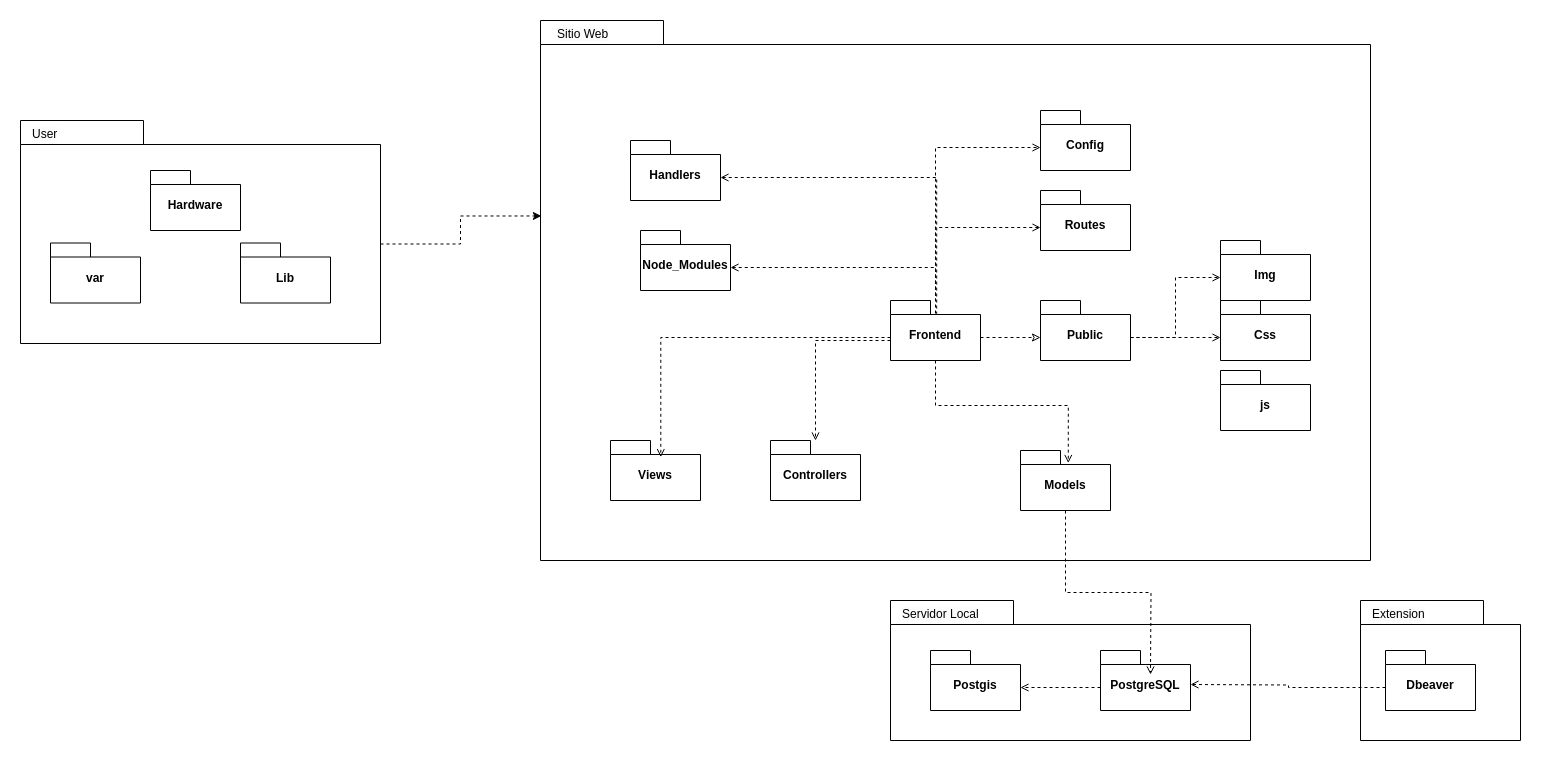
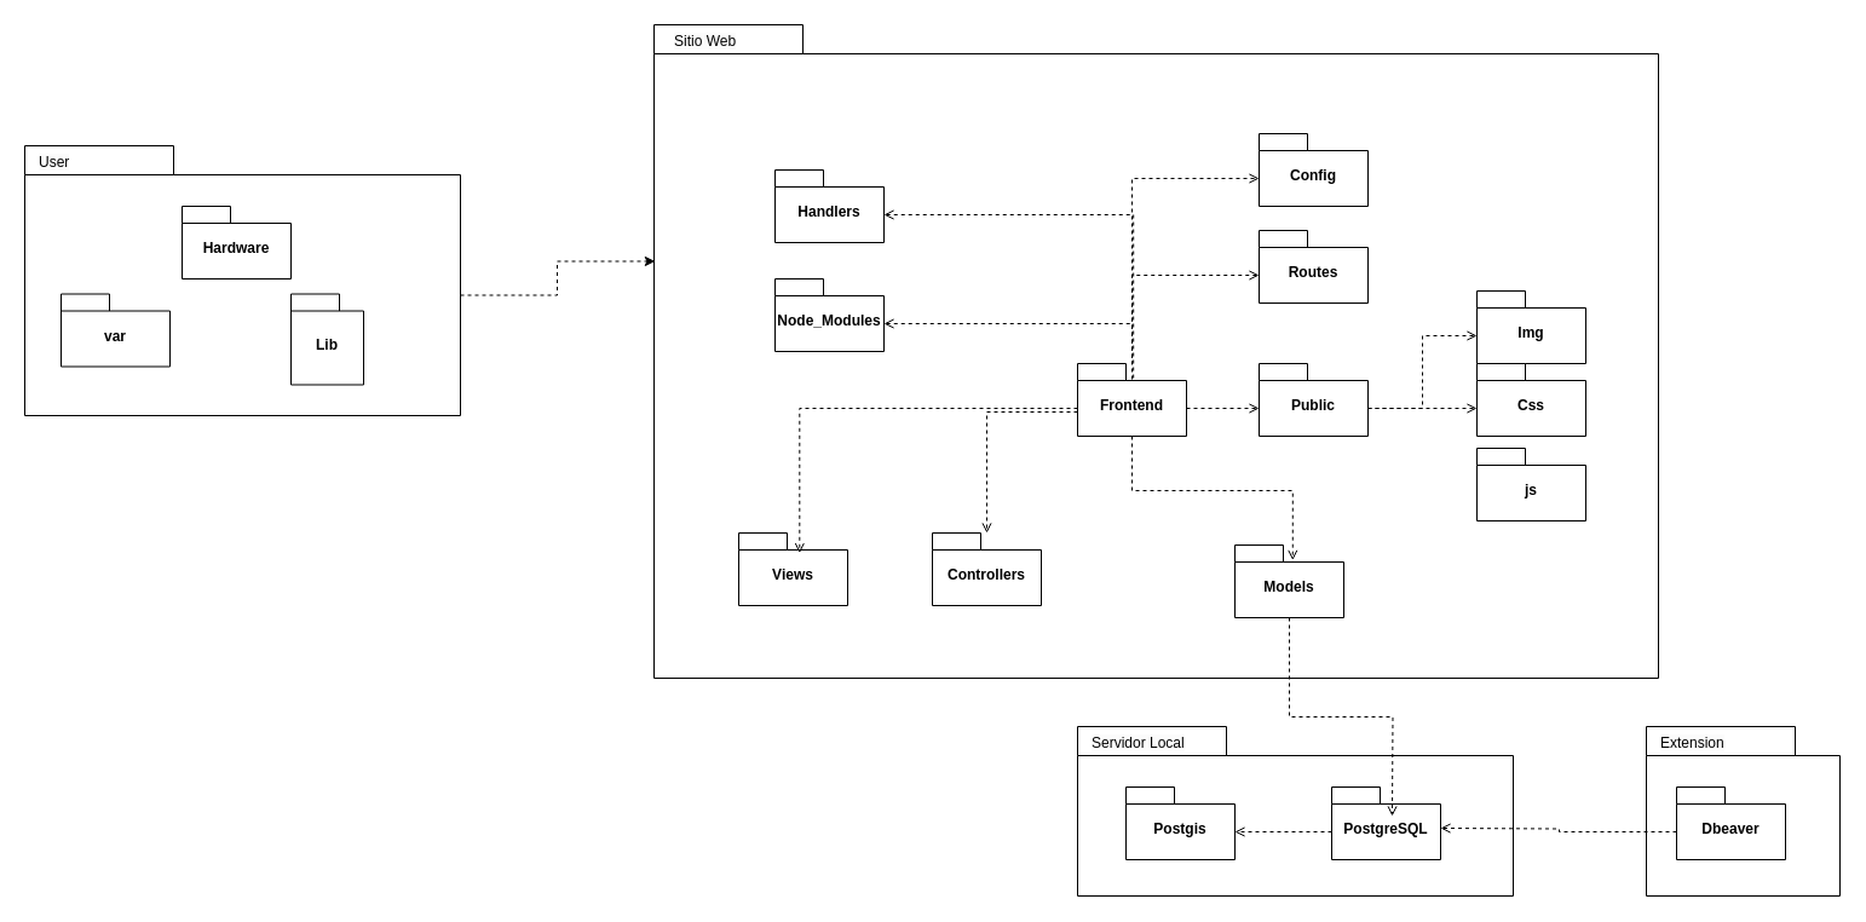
  <mxCell id="0" />
  <mxCell id="1" parent="0" />
  <mxCell id="2" value="" style="shape=folder;fontStyle=1;spacingTop=10;tabWidth=123;tabHeight=24;tabPosition=left;html=1;rounded=0;shadow=0;comic=0;labelBackgroundColor=none;strokeColor=#000000;strokeWidth=1;fillColor=#ffffff;fontFamily=Verdana;fontSize=10;fontColor=#000000;align=center;container=0;" vertex="1" parent="1"><mxGeometry x="540" y="20" width="830" height="540" as="geometry" /></mxCell>
  <mxCell id="3" value="&lt;span style=&quot;color: rgb(0, 0, 0); font-family: Helvetica; font-size: 12px; font-style: normal; font-variant-ligatures: normal; font-variant-caps: normal; font-weight: 400; letter-spacing: normal; orphans: 2; text-align: left; text-indent: 0px; text-transform: none; widows: 2; word-spacing: 0px; -webkit-text-stroke-width: 0px; white-space: normal; background-color: rgb(251, 251, 251); text-decoration-thickness: initial; text-decoration-style: initial; text-decoration-color: initial; display: inline !important; float: none;&quot;&gt;Sitio Web&lt;/span&gt;" style="text;whiteSpace=wrap;html=1;" vertex="1" parent="1"><mxGeometry x="555" y="20" width="70" height="28" as="geometry" /></mxCell>
  <mxCell id="4" style="edgeStyle=orthogonalEdgeStyle;rounded=0;orthogonalLoop=1;jettySize=auto;html=1;dashed=1;endArrow=open;endFill=0;" edge="1" parent="1" source="5" target="15"><mxGeometry relative="1" as="geometry"><Array as="points"><mxPoint x="815" y="340" /></Array></mxGeometry></mxCell>
  <mxCell id="5" value="Frontend" style="shape=folder;fontStyle=1;spacingTop=10;tabWidth=40;tabHeight=14;tabPosition=left;html=1;whiteSpace=wrap;" vertex="1" parent="1"><mxGeometry x="890" y="300" width="90" height="60" as="geometry" /></mxCell>
  <mxCell id="6" value="Public" style="shape=folder;fontStyle=1;spacingTop=10;tabWidth=40;tabHeight=14;tabPosition=left;html=1;whiteSpace=wrap;" vertex="1" parent="1"><mxGeometry x="1040" y="300" width="90" height="60" as="geometry" /></mxCell>
  <mxCell id="7" value="Img" style="shape=folder;fontStyle=1;spacingTop=10;tabWidth=40;tabHeight=14;tabPosition=left;html=1;whiteSpace=wrap;" vertex="1" parent="1"><mxGeometry x="1220" y="240" width="90" height="60" as="geometry" /></mxCell>
  <mxCell id="8" value="Css" style="shape=folder;fontStyle=1;spacingTop=10;tabWidth=40;tabHeight=14;tabPosition=left;html=1;whiteSpace=wrap;" vertex="1" parent="1"><mxGeometry x="1220" y="300" width="90" height="60" as="geometry" /></mxCell>
  <mxCell id="9" value="js" style="shape=folder;fontStyle=1;spacingTop=10;tabWidth=40;tabHeight=14;tabPosition=left;html=1;whiteSpace=wrap;" vertex="1" parent="1"><mxGeometry x="1220" y="370" width="90" height="60" as="geometry" /></mxCell>
  <mxCell id="10" style="edgeStyle=orthogonalEdgeStyle;rounded=0;orthogonalLoop=1;jettySize=auto;html=1;exitX=0;exitY=0;exitDx=90;exitDy=37;exitPerimeter=0;entryX=0;entryY=0;entryDx=0;entryDy=37;entryPerimeter=0;dashed=1;endArrow=open;endFill=0;" edge="1" parent="1" source="6" target="7"><mxGeometry relative="1" as="geometry" /></mxCell>
  <mxCell id="11" value="Views" style="shape=folder;fontStyle=1;spacingTop=10;tabWidth=40;tabHeight=14;tabPosition=left;html=1;whiteSpace=wrap;" vertex="1" parent="1"><mxGeometry x="610" y="440" width="90" height="60" as="geometry" /></mxCell>
  <mxCell id="12" value="Config" style="shape=folder;fontStyle=1;spacingTop=10;tabWidth=40;tabHeight=14;tabPosition=left;html=1;whiteSpace=wrap;" vertex="1" parent="1"><mxGeometry x="1040" y="110" width="90" height="60" as="geometry" /></mxCell>
  <mxCell id="13" style="edgeStyle=orthogonalEdgeStyle;rounded=0;orthogonalLoop=1;jettySize=auto;html=1;exitX=0;exitY=0;exitDx=90;exitDy=37;exitPerimeter=0;entryX=0;entryY=0;entryDx=0;entryDy=37;entryPerimeter=0;dashed=1;endArrow=open;endFill=0;" edge="1" parent="1" source="6" target="8"><mxGeometry relative="1" as="geometry"><mxPoint x="1140" y="347" as="sourcePoint" /><mxPoint x="1230" y="287" as="targetPoint" /></mxGeometry></mxCell>
- <mxCell id="14" style="edgeStyle=orthogonalEdgeStyle;rounded=0;orthogonalLoop=1;jettySize=auto;html=1;exitX=0;exitY=0;exitDx=90;exitDy=37;exitPerimeter=0;entryX=0;entryY=0;entryDx=0;entryDy=37;entryPerimeter=0;dashed=1;endArrow=classic;endFill=0;" edge="1" parent="1" source="5" target="6"><mxGeometry relative="1" as="geometry"><mxPoint x="980" y="380" as="sourcePoint" /><mxPoint x="1070" y="380" as="targetPoint" /></mxGeometry></mxCell>
+ <mxCell id="14" style="edgeStyle=orthogonalEdgeStyle;rounded=0;orthogonalLoop=1;jettySize=auto;html=1;exitX=0;exitY=0;exitDx=90;exitDy=37;exitPerimeter=0;entryX=0;entryY=0;entryDx=0;entryDy=37;entryPerimeter=0;dashed=1;endArrow=open;endFill=0;" edge="1" parent="1" source="5" target="6"><mxGeometry relative="1" as="geometry"><mxPoint x="980" y="380" as="sourcePoint" /><mxPoint x="1070" y="380" as="targetPoint" /></mxGeometry></mxCell>
  <mxCell id="15" value="Controllers" style="shape=folder;fontStyle=1;spacingTop=10;tabWidth=40;tabHeight=14;tabPosition=left;html=1;whiteSpace=wrap;" vertex="1" parent="1"><mxGeometry x="770" y="440" width="90" height="60" as="geometry" /></mxCell>
- <mxCell id="16" value="Handlers" style="shape=folder;fontStyle=1;spacingTop=10;tabWidth=40;tabHeight=14;tabPosition=left;html=1;whiteSpace=wrap;" vertex="1" parent="1"><mxGeometry x="630" y="140" width="90" height="60" as="geometry" /></mxCell>
+ <mxCell id="16" value="Handlers" style="shape=folder;fontStyle=1;spacingTop=10;tabWidth=40;tabHeight=14;tabPosition=left;html=1;whiteSpace=wrap;" vertex="1" parent="1"><mxGeometry x="640" y="140" width="90" height="60" as="geometry" /></mxCell>
  <mxCell id="17" value="Models" style="shape=folder;fontStyle=1;spacingTop=10;tabWidth=40;tabHeight=14;tabPosition=left;html=1;whiteSpace=wrap;" vertex="1" parent="1"><mxGeometry x="1020" y="450" width="90" height="60" as="geometry" /></mxCell>
  <mxCell id="18" style="edgeStyle=orthogonalEdgeStyle;rounded=0;orthogonalLoop=1;jettySize=auto;html=1;exitX=0;exitY=0;exitDx=90;exitDy=37;exitPerimeter=0;endArrow=none;endFill=0;startArrow=open;startFill=0;dashed=1;" edge="1" parent="1" source="19" target="5"><mxGeometry relative="1" as="geometry" /></mxCell>
  <mxCell id="19" value="Node_Modules" style="shape=folder;fontStyle=1;spacingTop=10;tabWidth=40;tabHeight=14;tabPosition=left;html=1;whiteSpace=wrap;" vertex="1" parent="1"><mxGeometry x="640" y="230" width="90" height="60" as="geometry" /></mxCell>
  <mxCell id="20" value="Routes" style="shape=folder;fontStyle=1;spacingTop=10;tabWidth=40;tabHeight=14;tabPosition=left;html=1;whiteSpace=wrap;" vertex="1" parent="1"><mxGeometry x="1040" y="190" width="90" height="60" as="geometry" /></mxCell>
  <mxCell id="21" style="edgeStyle=orthogonalEdgeStyle;rounded=0;orthogonalLoop=1;jettySize=auto;html=1;exitX=0;exitY=0;exitDx=0;exitDy=37;exitPerimeter=0;entryX=0.559;entryY=0.278;entryDx=0;entryDy=0;entryPerimeter=0;dashed=1;endArrow=open;endFill=0;" edge="1" parent="1" source="5" target="11"><mxGeometry relative="1" as="geometry"><mxPoint x="720" y="390" as="sourcePoint" /><mxPoint x="780" y="390" as="targetPoint" /></mxGeometry></mxCell>
  <mxCell id="22" style="edgeStyle=orthogonalEdgeStyle;rounded=0;orthogonalLoop=1;jettySize=auto;html=1;exitX=0;exitY=0;exitDx=40;exitDy=14;exitPerimeter=0;entryX=0;entryY=0;entryDx=0;entryDy=37;entryPerimeter=0;endArrow=open;endFill=0;dashed=1;" edge="1" parent="1" source="5" target="12"><mxGeometry relative="1" as="geometry"><Array as="points"><mxPoint x="935" y="314" /><mxPoint x="935" y="147" /></Array></mxGeometry></mxCell>
  <mxCell id="23" style="edgeStyle=orthogonalEdgeStyle;rounded=0;orthogonalLoop=1;jettySize=auto;html=1;exitX=0;exitY=0;exitDx=90;exitDy=37;exitPerimeter=0;endArrow=none;endFill=0;startArrow=open;startFill=0;dashed=1;entryX=0.513;entryY=0.222;entryDx=0;entryDy=0;entryPerimeter=0;" edge="1" parent="1" source="16" target="5"><mxGeometry relative="1" as="geometry"><mxPoint x="740" y="180" as="sourcePoint" /><mxPoint x="945" y="213" as="targetPoint" /></mxGeometry></mxCell>
  <mxCell id="24" style="edgeStyle=orthogonalEdgeStyle;rounded=0;orthogonalLoop=1;jettySize=auto;html=1;exitX=0;exitY=0;exitDx=0;exitDy=37;exitPerimeter=0;endArrow=none;endFill=0;startArrow=open;startFill=0;dashed=1;" edge="1" parent="1" source="20" target="5"><mxGeometry relative="1" as="geometry"><mxPoint x="740" y="230" as="sourcePoint" /><mxPoint x="945" y="263" as="targetPoint" /></mxGeometry></mxCell>
  <mxCell id="25" style="edgeStyle=orthogonalEdgeStyle;rounded=0;orthogonalLoop=1;jettySize=auto;html=1;exitX=0.5;exitY=1;exitDx=0;exitDy=0;exitPerimeter=0;entryX=0.531;entryY=0.208;entryDx=0;entryDy=0;entryPerimeter=0;endArrow=open;endFill=0;dashed=1;" edge="1" parent="1" source="5" target="17"><mxGeometry relative="1" as="geometry" /></mxCell>
  <mxCell id="26" value="" style="shape=folder;fontStyle=1;spacingTop=10;tabWidth=123;tabHeight=24;tabPosition=left;html=1;rounded=0;shadow=0;comic=0;labelBackgroundColor=none;strokeColor=#000000;strokeWidth=1;fillColor=#ffffff;fontFamily=Verdana;fontSize=10;fontColor=#000000;align=center;container=0;" vertex="1" parent="1"><mxGeometry x="20" y="120" width="360" height="223" as="geometry" /></mxCell>
  <mxCell id="27" value="&lt;span style=&quot;color: rgb(0, 0, 0); font-family: Helvetica; font-size: 12px; font-style: normal; font-variant-ligatures: normal; font-variant-caps: normal; font-weight: 400; letter-spacing: normal; orphans: 2; text-align: left; text-indent: 0px; text-transform: none; widows: 2; word-spacing: 0px; -webkit-text-stroke-width: 0px; white-space: normal; background-color: rgb(251, 251, 251); text-decoration-thickness: initial; text-decoration-style: initial; text-decoration-color: initial; display: inline !important; float: none;&quot;&gt;User&lt;/span&gt;" style="text;whiteSpace=wrap;html=1;" vertex="1" parent="1"><mxGeometry x="30" y="120" width="70" height="28" as="geometry" /></mxCell>
  <mxCell id="28" value="Hardware" style="shape=folder;fontStyle=1;spacingTop=10;tabWidth=40;tabHeight=14;tabPosition=left;html=1;whiteSpace=wrap;" vertex="1" parent="1"><mxGeometry x="150" y="170" width="90" height="60" as="geometry" /></mxCell>
- <mxCell id="29" value="Lib" style="shape=folder;fontStyle=1;spacingTop=10;tabWidth=40;tabHeight=14;tabPosition=left;html=1;whiteSpace=wrap;" vertex="1" parent="1"><mxGeometry x="240" y="242.5" width="90" height="60" as="geometry" /></mxCell>
+ <mxCell id="29" value="Lib" style="shape=folder;fontStyle=1;spacingTop=10;tabWidth=40;tabHeight=14;tabPosition=left;html=1;whiteSpace=wrap;" vertex="1" parent="1"><mxGeometry x="240" y="242.5" width="60" height="75" as="geometry" /></mxCell>
  <mxCell id="30" value="var" style="shape=folder;fontStyle=1;spacingTop=10;tabWidth=40;tabHeight=14;tabPosition=left;html=1;whiteSpace=wrap;" vertex="1" parent="1"><mxGeometry x="50" y="242.5" width="90" height="60" as="geometry" /></mxCell>
  <mxCell id="31" style="edgeStyle=orthogonalEdgeStyle;rounded=0;orthogonalLoop=1;jettySize=auto;html=1;exitX=0;exitY=0;exitDx=360;exitDy=123.5;exitPerimeter=0;entryX=0.001;entryY=0.362;entryDx=0;entryDy=0;entryPerimeter=0;dashed=1;" edge="1" parent="1" source="26" target="2"><mxGeometry relative="1" as="geometry" /></mxCell>
  <mxCell id="32" value="" style="shape=folder;fontStyle=1;spacingTop=10;tabWidth=123;tabHeight=24;tabPosition=left;html=1;rounded=0;shadow=0;comic=0;labelBackgroundColor=none;strokeColor=#000000;strokeWidth=1;fillColor=#ffffff;fontFamily=Verdana;fontSize=10;fontColor=#000000;align=center;container=0;" vertex="1" parent="1"><mxGeometry x="890" y="600" width="360" height="140" as="geometry" /></mxCell>
  <mxCell id="33" value="&lt;span style=&quot;color: rgb(0, 0, 0); font-family: Helvetica; font-size: 12px; font-style: normal; font-variant-ligatures: normal; font-variant-caps: normal; font-weight: 400; letter-spacing: normal; orphans: 2; text-align: left; text-indent: 0px; text-transform: none; widows: 2; word-spacing: 0px; -webkit-text-stroke-width: 0px; white-space: normal; background-color: rgb(251, 251, 251); text-decoration-thickness: initial; text-decoration-style: initial; text-decoration-color: initial; display: inline !important; float: none;&quot;&gt;Servidor Local&lt;/span&gt;" style="text;whiteSpace=wrap;html=1;" vertex="1" parent="1"><mxGeometry x="900" y="600" width="90" height="28" as="geometry" /></mxCell>
  <mxCell id="34" value="PostgreSQL" style="shape=folder;fontStyle=1;spacingTop=10;tabWidth=40;tabHeight=14;tabPosition=left;html=1;whiteSpace=wrap;" vertex="1" parent="1"><mxGeometry x="1100" y="650" width="90" height="60" as="geometry" /></mxCell>
  <mxCell id="35" value="Postgis" style="shape=folder;fontStyle=1;spacingTop=10;tabWidth=40;tabHeight=14;tabPosition=left;html=1;whiteSpace=wrap;" vertex="1" parent="1"><mxGeometry x="930" y="650" width="90" height="60" as="geometry" /></mxCell>
  <mxCell id="36" style="edgeStyle=orthogonalEdgeStyle;rounded=0;orthogonalLoop=1;jettySize=auto;html=1;entryX=0;entryY=0;entryDx=90;entryDy=37;entryPerimeter=0;endArrow=open;endFill=0;dashed=1;exitX=0;exitY=0;exitDx=0;exitDy=37;exitPerimeter=0;" edge="1" parent="1" source="34" target="35"><mxGeometry relative="1" as="geometry"><mxPoint x="870" y="580" as="sourcePoint" /><mxPoint x="1078" y="472" as="targetPoint" /></mxGeometry></mxCell>
  <mxCell id="37" style="edgeStyle=orthogonalEdgeStyle;rounded=0;orthogonalLoop=1;jettySize=auto;html=1;entryX=0;entryY=0;entryDx=40;entryDy=14;entryPerimeter=0;endArrow=open;endFill=0;dashed=1;exitX=0.5;exitY=1;exitDx=0;exitDy=0;exitPerimeter=0;" edge="1" parent="1" source="17"><mxGeometry relative="1" as="geometry"><mxPoint x="1075" y="520" as="sourcePoint" /><mxPoint x="1150" y="674" as="targetPoint" /></mxGeometry></mxCell>
  <mxCell id="38" value="" style="shape=folder;fontStyle=1;spacingTop=10;tabWidth=123;tabHeight=24;tabPosition=left;html=1;rounded=0;shadow=0;comic=0;labelBackgroundColor=none;strokeColor=#000000;strokeWidth=1;fillColor=#ffffff;fontFamily=Verdana;fontSize=10;fontColor=#000000;align=center;container=0;" vertex="1" parent="1"><mxGeometry x="1360" y="600" width="160" height="140" as="geometry" /></mxCell>
  <mxCell id="39" value="&lt;span style=&quot;color: rgb(0, 0, 0); font-family: Helvetica; font-size: 12px; font-style: normal; font-variant-ligatures: normal; font-variant-caps: normal; font-weight: 400; letter-spacing: normal; orphans: 2; text-align: left; text-indent: 0px; text-transform: none; widows: 2; word-spacing: 0px; -webkit-text-stroke-width: 0px; white-space: normal; background-color: rgb(251, 251, 251); text-decoration-thickness: initial; text-decoration-style: initial; text-decoration-color: initial; display: inline !important; float: none;&quot;&gt;Extension&lt;/span&gt;" style="text;whiteSpace=wrap;html=1;" vertex="1" parent="1"><mxGeometry x="1370" y="600" width="90" height="28" as="geometry" /></mxCell>
  <mxCell id="40" value="Dbeaver" style="shape=folder;fontStyle=1;spacingTop=10;tabWidth=40;tabHeight=14;tabPosition=left;html=1;whiteSpace=wrap;" vertex="1" parent="1"><mxGeometry x="1385" y="650" width="90" height="60" as="geometry" /></mxCell>
  <mxCell id="41" style="edgeStyle=orthogonalEdgeStyle;rounded=0;orthogonalLoop=1;jettySize=auto;html=1;endArrow=open;endFill=0;dashed=1;exitX=0;exitY=0;exitDx=0;exitDy=37;exitPerimeter=0;" edge="1" parent="1" source="40"><mxGeometry relative="1" as="geometry"><mxPoint x="1075" y="520" as="sourcePoint" /><mxPoint x="1190" y="684" as="targetPoint" /></mxGeometry></mxCell>
